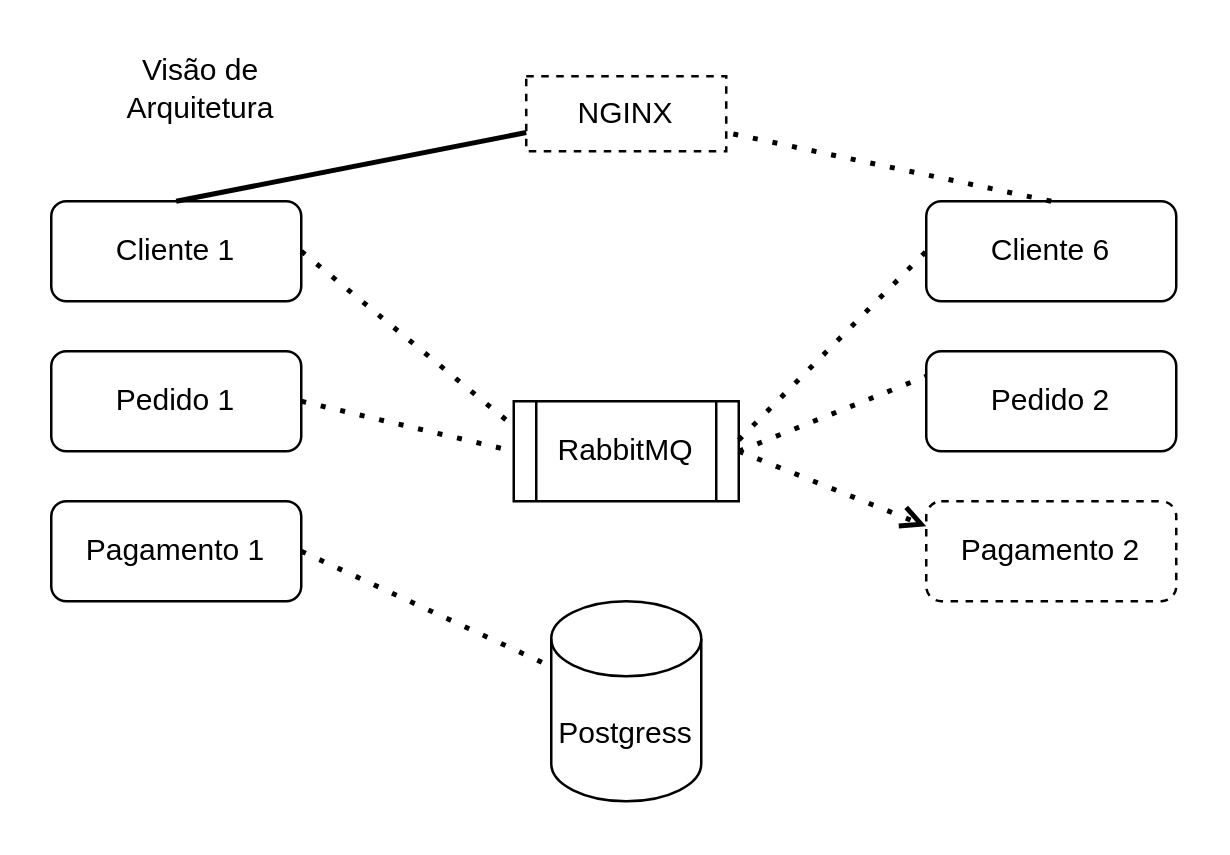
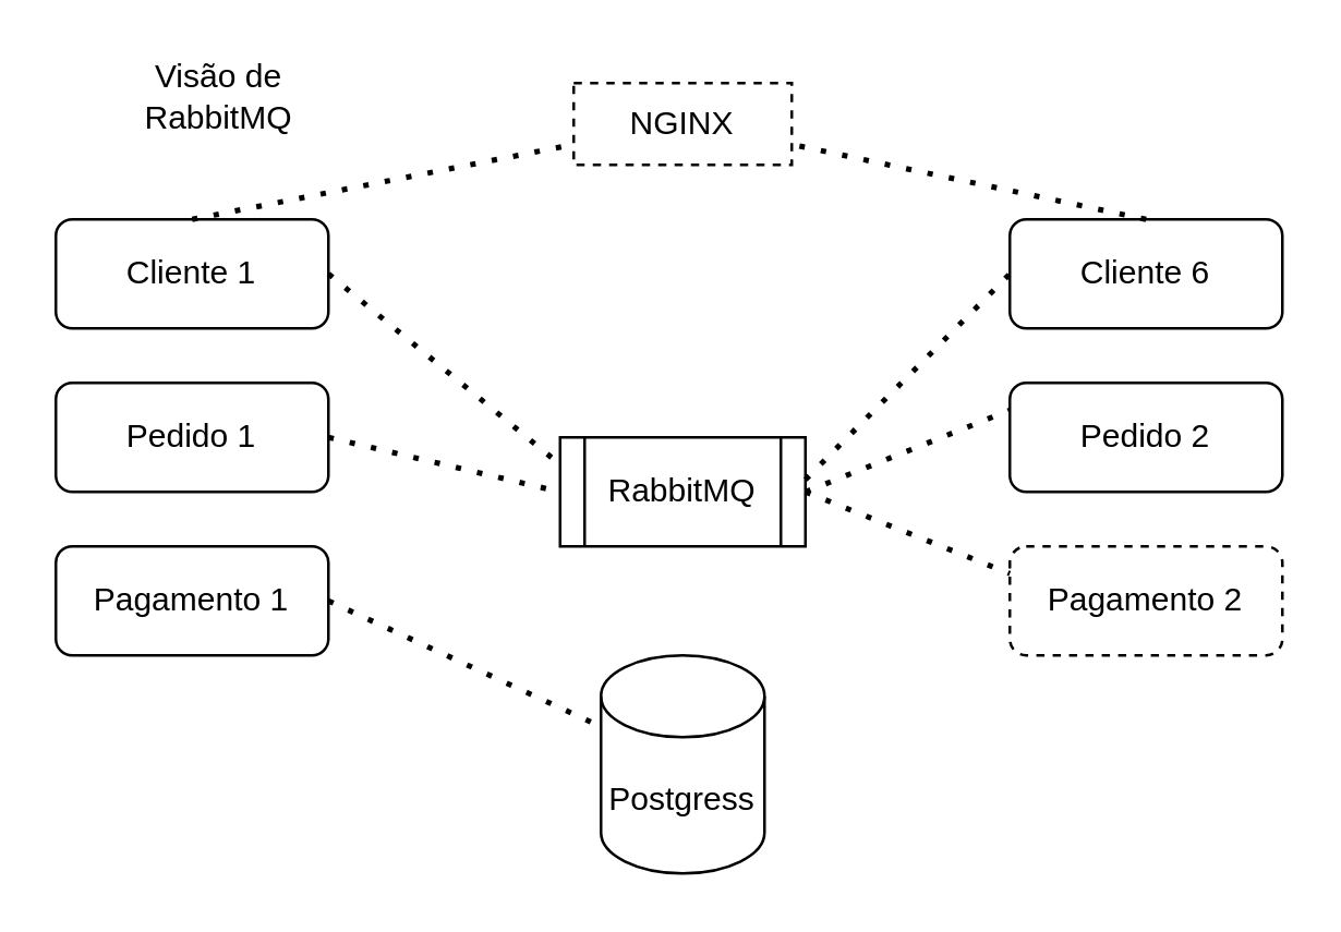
  <mxCell id="0" />
  <mxCell id="1" parent="0" />
  <mxCell id="2" value="NGINX" style="rounded=0;whiteSpace=wrap;html=1;dashed=1;" parent="1" vertex="1"><mxGeometry x="210" y="30" width="80" height="30" as="geometry" /></mxCell>
  <mxCell id="3" value="Cliente 1" style="rounded=1;whiteSpace=wrap;html=1;" parent="1" vertex="1"><mxGeometry x="20" y="80" width="100" height="40" as="geometry" /></mxCell>
  <mxCell id="4" value="Cliente 6" style="rounded=1;whiteSpace=wrap;html=1;" parent="1" vertex="1"><mxGeometry x="370" y="80" width="100" height="40" as="geometry" /></mxCell>
  <mxCell id="5" value="Pedido 1" style="rounded=1;whiteSpace=wrap;html=1;" parent="1" vertex="1"><mxGeometry x="20" y="140" width="100" height="40" as="geometry" /></mxCell>
  <mxCell id="6" value="Pedido 2" style="rounded=1;whiteSpace=wrap;html=1;" parent="1" vertex="1"><mxGeometry x="370" y="140" width="100" height="40" as="geometry" /></mxCell>
  <mxCell id="7" value="Pagamento 1" style="rounded=1;whiteSpace=wrap;html=1;" parent="1" vertex="1"><mxGeometry x="20" y="200" width="100" height="40" as="geometry" /></mxCell>
  <mxCell id="8" value="Pagamento 2" style="rounded=1;whiteSpace=wrap;html=1;dashed=1;" parent="1" vertex="1"><mxGeometry x="370" y="200" width="100" height="40" as="geometry" /></mxCell>
  <mxCell id="9" value="Postgress" style="shape=cylinder3;whiteSpace=wrap;html=1;boundedLbl=1;backgroundOutline=1;size=15;" parent="1" vertex="1"><mxGeometry x="220" y="240" width="60" height="80" as="geometry" /></mxCell>
  <mxCell id="10" value="RabbitMQ" style="shape=process;whiteSpace=wrap;html=1;backgroundOutline=1;" parent="1" vertex="1"><mxGeometry x="205" y="160" width="90" height="40" as="geometry" /></mxCell>
- <mxCell id="11" value="" style="endArrow=none;dashed=0;html=1;dashPattern=1 3;strokeWidth=2;rounded=0;exitX=0.5;exitY=0;exitDx=0;exitDy=0;entryX=0;entryY=0.75;entryDx=0;entryDy=0;" parent="1" source="3" target="2" edge="1"><mxGeometry width="50" height="50" relative="1" as="geometry"><mxPoint x="155" y="107.5" as="sourcePoint" /><mxPoint x="205" y="57.5" as="targetPoint" /></mxGeometry></mxCell>
+ <mxCell id="11" value="" style="endArrow=none;dashed=1;html=1;dashPattern=1 3;strokeWidth=2;rounded=0;exitX=0.5;exitY=0;exitDx=0;exitDy=0;entryX=0;entryY=0.75;entryDx=0;entryDy=0;" parent="1" source="3" target="2" edge="1"><mxGeometry width="50" height="50" relative="1" as="geometry"><mxPoint x="155" y="107.5" as="sourcePoint" /><mxPoint x="205" y="57.5" as="targetPoint" /></mxGeometry></mxCell>
  <mxCell id="12" value="" style="endArrow=none;dashed=1;html=1;dashPattern=1 3;strokeWidth=2;rounded=0;exitX=0.5;exitY=0;exitDx=0;exitDy=0;entryX=1;entryY=0.75;entryDx=0;entryDy=0;" parent="1" source="4" target="2" edge="1"><mxGeometry width="50" height="50" relative="1" as="geometry"><mxPoint x="150" y="130.5" as="sourcePoint" /><mxPoint x="245" y="80" as="targetPoint" /></mxGeometry></mxCell>
  <mxCell id="13" value="" style="endArrow=none;dashed=1;html=1;dashPattern=1 3;strokeWidth=2;rounded=0;exitX=1;exitY=0.5;exitDx=0;exitDy=0;entryX=0;entryY=0.25;entryDx=0;entryDy=0;" parent="1" source="3" target="10" edge="1"><mxGeometry width="50" height="50" relative="1" as="geometry"><mxPoint x="160" y="125" as="sourcePoint" /><mxPoint x="260" y="70" as="targetPoint" /></mxGeometry></mxCell>
  <mxCell id="14" value="" style="endArrow=none;dashed=1;html=1;dashPattern=1 3;strokeWidth=2;rounded=0;exitX=1;exitY=0.5;exitDx=0;exitDy=0;entryX=0;entryY=0.5;entryDx=0;entryDy=0;" parent="1" source="5" target="10" edge="1"><mxGeometry width="50" height="50" relative="1" as="geometry"><mxPoint x="190" y="120" as="sourcePoint" /><mxPoint x="235" y="162" as="targetPoint" /></mxGeometry></mxCell>
  <mxCell id="15" value="" style="endArrow=none;dashed=1;html=1;dashPattern=1 3;strokeWidth=2;rounded=0;exitX=1;exitY=0.5;exitDx=0;exitDy=0;entryX=0;entryY=0.5;entryDx=0;entryDy=0;" parent="1" target="4" edge="1"><mxGeometry width="50" height="50" relative="1" as="geometry"><mxPoint x="295" y="175.5" as="sourcePoint" /><mxPoint x="340" y="217.5" as="targetPoint" /></mxGeometry></mxCell>
- <mxCell id="16" value="Visão de Arquitetura" style="text;html=1;align=center;verticalAlign=middle;whiteSpace=wrap;rounded=0;" parent="1" vertex="1"><mxGeometry x="30" y="20" width="100" height="30" as="geometry" /></mxCell>
+ <mxCell id="16" value="Visão de RabbitMQ" style="text;html=1;align=center;verticalAlign=middle;whiteSpace=wrap;rounded=0;" parent="1" vertex="1"><mxGeometry x="30" y="20" width="100" height="30" as="geometry" /></mxCell>
  <mxCell id="17" value="" style="endArrow=none;dashed=1;html=1;dashPattern=1 3;strokeWidth=2;rounded=0;entryX=0;entryY=0.25;entryDx=0;entryDy=0;exitX=1;exitY=0.5;exitDx=0;exitDy=0;" edge="1" parent="1" source="10" target="6"><mxGeometry width="50" height="50" relative="1" as="geometry"><mxPoint x="300" y="170" as="sourcePoint" /><mxPoint x="340" y="140" as="targetPoint" /></mxGeometry></mxCell>
- <mxCell id="18" value="" style="endArrow=open;dashed=1;html=1;dashPattern=1 3;strokeWidth=2;rounded=0;exitX=1;exitY=0.5;exitDx=0;exitDy=0;entryX=0;entryY=0.25;entryDx=0;entryDy=0;" edge="1" parent="1" source="10" target="8"><mxGeometry width="50" height="50" relative="1" as="geometry"><mxPoint x="315" y="195.5" as="sourcePoint" /><mxPoint x="350" y="150" as="targetPoint" /></mxGeometry></mxCell>
+ <mxCell id="18" value="" style="endArrow=none;dashed=1;html=1;dashPattern=1 3;strokeWidth=2;rounded=0;exitX=1;exitY=0.5;exitDx=0;exitDy=0;entryX=0;entryY=0.25;entryDx=0;entryDy=0;" edge="1" parent="1" source="10" target="8"><mxGeometry width="50" height="50" relative="1" as="geometry"><mxPoint x="315" y="195.5" as="sourcePoint" /><mxPoint x="350" y="150" as="targetPoint" /></mxGeometry></mxCell>
  <mxCell id="19" value="" style="endArrow=none;dashed=1;html=1;dashPattern=1 3;strokeWidth=2;rounded=0;exitX=1;exitY=0.5;exitDx=0;exitDy=0;" edge="1" parent="1" source="7" target="9"><mxGeometry width="50" height="50" relative="1" as="geometry"><mxPoint x="130" y="170" as="sourcePoint" /><mxPoint x="215" y="190" as="targetPoint" /></mxGeometry></mxCell>
